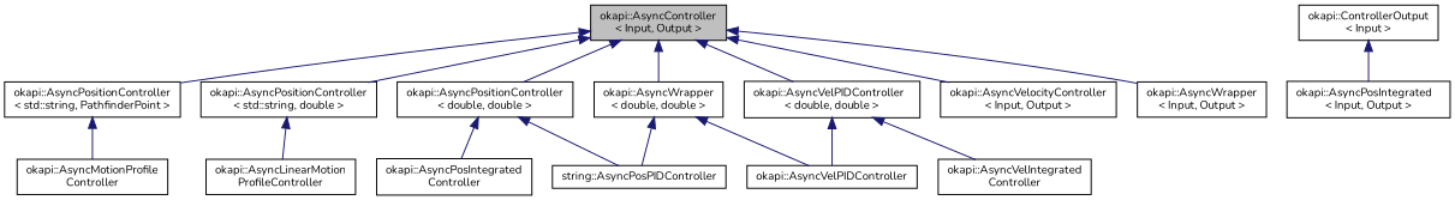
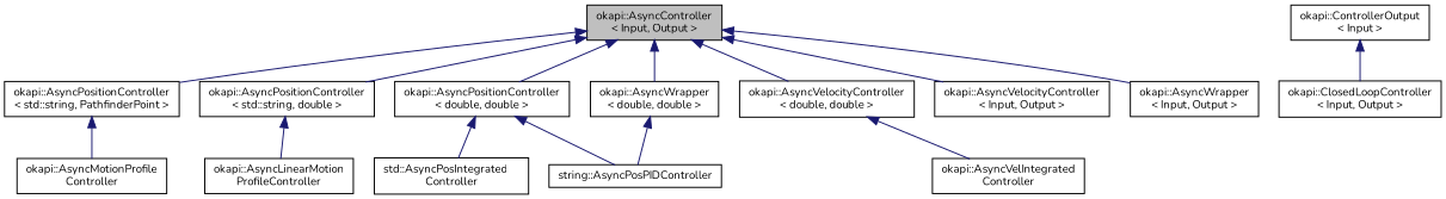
  digraph {
    fontname=Nunito
    rankdir=TB
    node [color=black fillcolor=white fontname=Nunito fontsize=10 shape=record style=filled]
    edge [color=midnightblue dir=back fontname=Nunito fontsize=10 labelfontname=Helvetica labelfontsize=10 style=solid]
    n1 [fillcolor=grey75 fontcolor=black height=0.2 label="okapi::AsyncController\l\< Input, Output \>" width=0.4]
    n2 [height=0.2 label="okapi::AsyncPositionController\l\< double, double \>" width=0.4]
    n3 [height=0.2 label="okapi::AsyncPositionController\l\< std::string, PathfinderPoint \>" width=0.4]
    n4 [height=0.2 label="okapi::AsyncPositionController\l\< std::string, double \>" width=0.4]
-   n5 [height=0.2 label="okapi::AsyncVelPIDController\l\< double, double \>" width=0.4]
+   n5 [height=0.2 label="okapi::AsyncVelocityController\l\< double, double \>" width=0.4]
    n6 [height=0.2 label="okapi::AsyncWrapper\l\< double, double \>" width=0.4]
    n7 [height=0.2 label="okapi::AsyncVelocityController\l\< Input, Output \>" width=0.4]
    n8 [height=0.2 label="okapi::AsyncWrapper\l\< Input, Output \>" width=0.4]
-   n9 [height=0.2 label="okapi::AsyncPosIntegrated\lController" width=0.4]
+   n9 [height=0.2 label="std::AsyncPosIntegrated\lController" width=0.4]
    n10 [height=0.2 label="string::AsyncPosPIDController" width=0.4]
    n11 [height=0.2 label="okapi::AsyncMotionProfile\lController" width=0.4]
    n12 [height=0.2 label="okapi::AsyncLinearMotion\lProfileController" width=0.4]
    n13 [height=0.2 label="okapi::AsyncVelIntegrated\lController" width=0.4]
-   n14 [height=0.2 label="okapi::AsyncVelPIDController" width=0.4]
-   n15 [height=0.2 label="okapi::AsyncPosIntegrated\l\< Input, Output \>" width=0.4]
+   n15 [height=0.2 label="okapi::ClosedLoopController\l\< Input, Output \>" width=0.4]
    n16 [height=0.2 label="okapi::ControllerOutput\l\< Input \>" width=0.4]
    n1 -> n2
    n1 -> n3
    n1 -> n4
    n1 -> n5
    n1 -> n6
    n1 -> n7
    n1 -> n8
    n2 -> n9
    n2 -> n10
    n3 -> n11
    n4 -> n12
    n5 -> n13
-   n5 -> n14
    n6 -> n10
-   n6 -> n14
    n16 -> n15
  }
